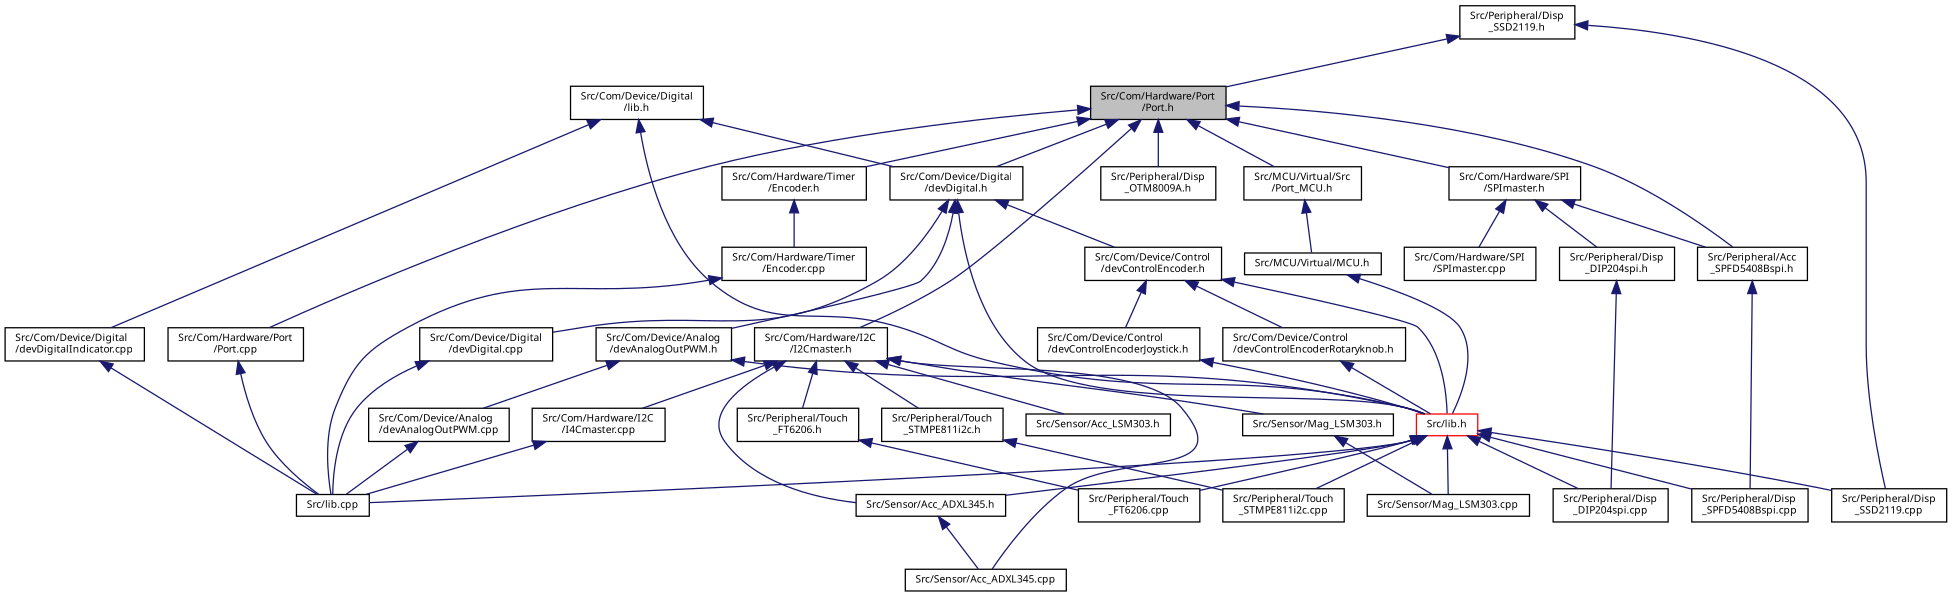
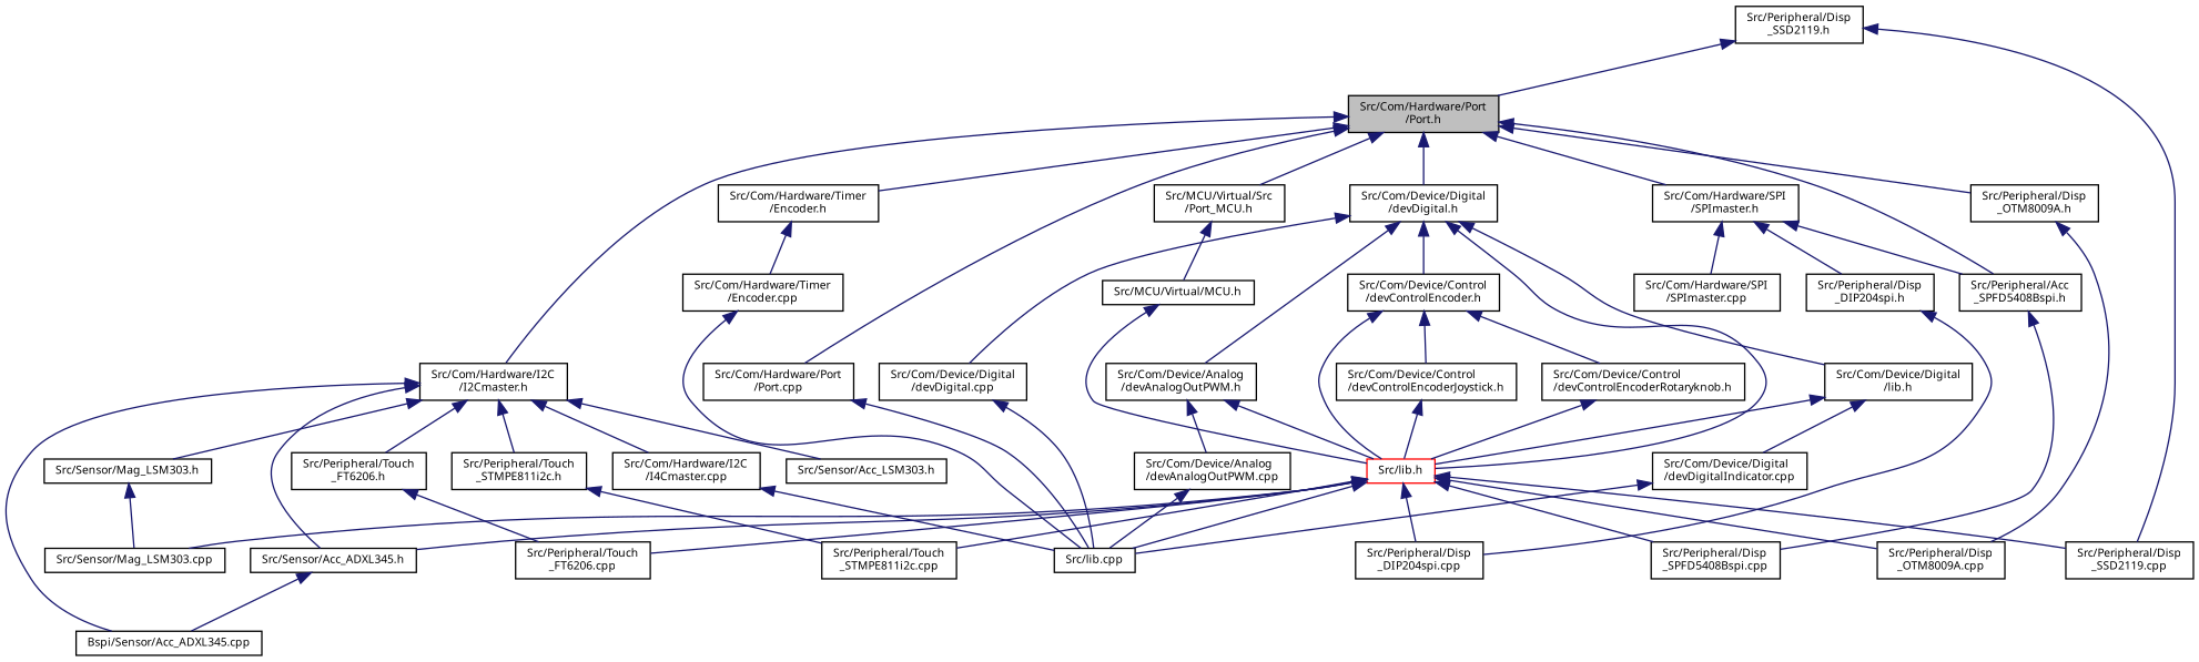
  digraph {
    node [color=black fillcolor=white fontname=Sans fontsize=8 shape=record style=filled]
    edge [color=midnightblue dir=back fontname=Sans fontsize=8 labelfontname=Sans labelfontsize=8 style=solid]
    n1 [fillcolor=grey75 fontcolor=black height=0.2 label="Src/Com/Hardware/Port\l/Port.h" width=0.4]
    n2 [height=0.2 label="Src/Com/Device/Digital\l/devDigital.h" width=0.4]
    n3 [height=0.2 label="Src/Com/Hardware/Timer\l/Encoder.h" width=0.4]
    n4 [height=0.2 label="Src/Com/Hardware/I2C\l/I2Cmaster.h" width=0.4]
    n5 [height=0.2 label="Src/Com/Hardware/Port\l/Port.cpp" width=0.4]
    n6 [height=0.2 label="Src/Com/Hardware/SPI\l/SPImaster.h" width=0.4]
    n7 [height=0.2 label="Src/Peripheral/Acc\l_SPFD5408Bspi.h" width=0.4]
    n8 [height=0.2 label="Src/MCU/Virtual/Src\l/Port_MCU.h" width=0.4]
    n9 [height=0.2 label="Src/Peripheral/Disp\l_OTM8009A.h" width=0.4]
    n10 [height=0.2 label="Src/Com/Device/Analog\l/devAnalogOutPWM.h" width=0.4]
    n11 [color=red height=0.2 label="Src/lib.h" width=0.4]
    n12 [height=0.2 label="Src/Com/Device/Digital\l/lib.h" width=0.4]
    n13 [height=0.2 label="Src/Com/Device/Control\l/devControlEncoder.h" width=0.4]
    n14 [height=0.2 label="Src/Com/Device/Digital\l/devDigital.cpp" width=0.4]
    n15 [height=0.2 label="Src/Com/Hardware/Timer\l/Encoder.cpp" width=0.4]
-   n16 [height=0.2 label="Src/Sensor/Acc_ADXL345.cpp" width=0.4]
+   n16 [height=0.2 label="Bspi/Sensor/Acc_ADXL345.cpp" width=0.4]
    n17 [height=0.2 label="Src/Com/Hardware/I2C\l/I4Cmaster.cpp" width=0.4]
    n18 [height=0.2 label="Src/Peripheral/Touch\l_FT6206.h" width=0.4]
    n19 [height=0.2 label="Src/Peripheral/Touch\l_STMPE811i2c.h" width=0.4]
    n20 [height=0.2 label="Src/Sensor/Acc_ADXL345.h" width=0.4]
    n21 [height=0.2 label="Src/Sensor/Acc_LSM303.h" width=0.4]
    n22 [height=0.2 label="Src/Sensor/Mag_LSM303.h" width=0.4]
    n23 [height=0.2 label="Src/lib.cpp" width=0.4]
    n24 [height=0.2 label="Src/Com/Hardware/SPI\l/SPImaster.cpp" width=0.4]
    n25 [height=0.2 label="Src/Peripheral/Disp\l_DIP204spi.h" width=0.4]
    n26 [height=0.2 label="Src/Peripheral/Disp\l_SPFD5408Bspi.cpp" width=0.4]
    n27 [height=0.2 label="Src/MCU/Virtual/MCU.h" width=0.4]
+   n28 [height=0.2 label="Src/Peripheral/Disp\l_OTM8009A.cpp" width=0.4]
    n29 [height=0.2 label="Src/Peripheral/Disp\l_SSD2119.h" width=0.4]
    n30 [height=0.2 label="Src/Peripheral/Disp\l_SSD2119.cpp" width=0.4]
    n31 [height=0.2 label="Src/Com/Device/Analog\l/devAnalogOutPWM.cpp" width=0.4]
    n32 [height=0.2 label="Src/Peripheral/Disp\l_DIP204spi.cpp" width=0.4]
    n33 [height=0.2 label="Src/Peripheral/Touch\l_FT6206.cpp" width=0.4]
    n34 [height=0.2 label="Src/Peripheral/Touch\l_STMPE811i2c.cpp" width=0.4]
    n35 [height=0.2 label="Src/Sensor/Mag_LSM303.cpp" width=0.4]
    n36 [height=0.2 label="Src/Com/Device/Digital\l/devDigitalIndicator.cpp" width=0.4]
    n37 [height=0.2 label="Src/Com/Device/Control\l/devControlEncoderJoystick.h" width=0.4]
    n38 [height=0.2 label="Src/Com/Device/Control\l/devControlEncoderRotaryknob.h" width=0.4]
    n1 -> n2
    n1 -> n3
    n1 -> n4
    n1 -> n5
    n1 -> n6
    n1 -> n7
    n1 -> n8
    n1 -> n9
    n2 -> n10
    n2 -> n11
-   n12 -> n2
+   n2 -> n12
    n2 -> n13
    n2 -> n14
    n3 -> n15
    n4 -> n16
    n4 -> n17
    n4 -> n18
    n4 -> n19
    n4 -> n20
    n4 -> n21
    n4 -> n22
    n5 -> n23
    n6 -> n7
    n6 -> n24
    n6 -> n25
    n7 -> n26
    n8 -> n27
+   n9 -> n28
    n10 -> n11
    n10 -> n31
    n11 -> n20
    n11 -> n23
    n11 -> n26
+   n11 -> n28
    n11 -> n30
    n11 -> n32
    n11 -> n33
    n11 -> n34
    n11 -> n35
    n12 -> n11
    n12 -> n36
    n13 -> n11
    n13 -> n37
    n13 -> n38
    n14 -> n23
    n15 -> n23
    n17 -> n23
    n18 -> n33
    n19 -> n34
    n20 -> n16
    n22 -> n35
    n25 -> n32
    n27 -> n11
    n29 -> n1
    n29 -> n30
    n31 -> n23
    n36 -> n23
    n37 -> n11
    n38 -> n11
  }
